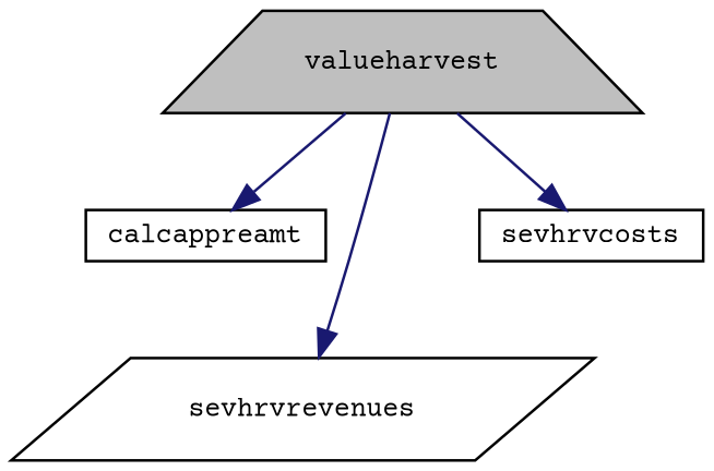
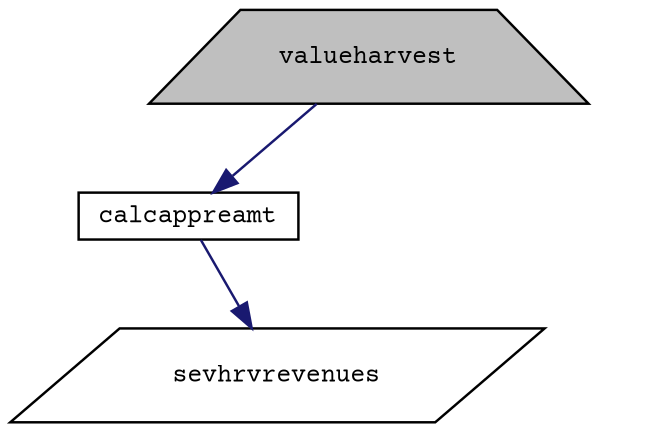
  digraph {
    fontname="Courier Prime"
    rankdir=TB
    node [color=black fillcolor=white fontname="Courier Prime" fontsize=10 shape=box style=filled]
    edge [color=midnightblue fontname="Courier Prime" fontsize=10 labelfontname=Helvetica labelfontsize=10 style=solid]
    n1 [fillcolor=grey75 fontcolor=black height=0.2 label=valueharvest shape=trapezium width=0.4]
    n2 [height=0.2 label=calcappreamt width=0.4]
    n3 [height=0.2 label=sevhrvrevenues shape=parallelogram width=0.4]
-   n4 [height=0.2 label=sevhrvcosts width=0.4]
    n1 -> n2
-   n1 -> n3
-   n1 -> n4
+   n2 -> n3
  }
